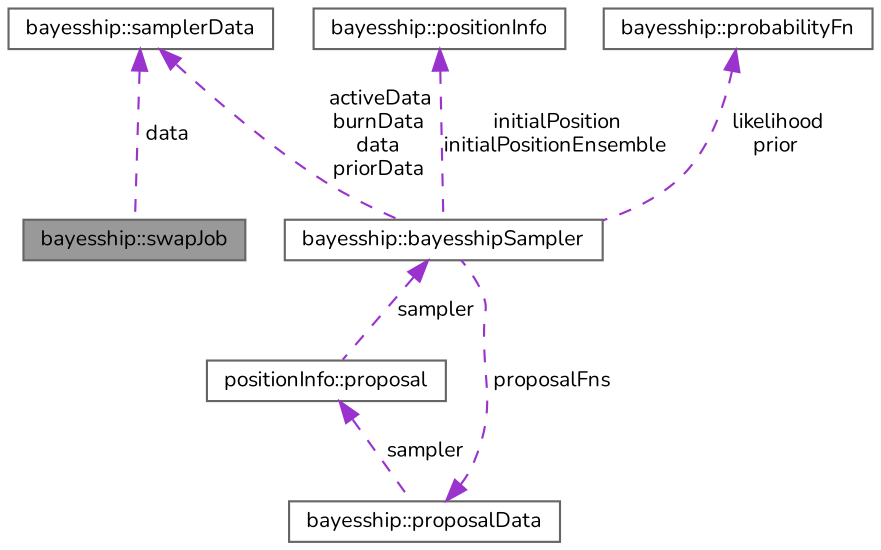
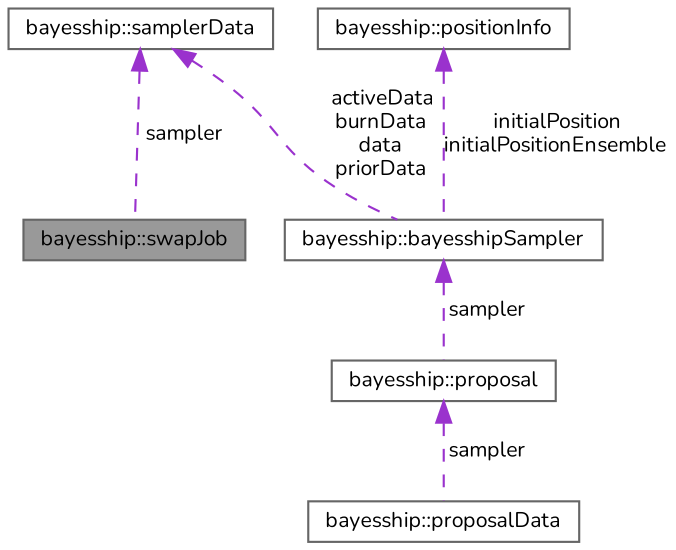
  digraph {
    fontname=Nunito
    node [color=gray40 fillcolor=white fontname=Nunito fontsize=10 shape=box style=filled]
    edge [color=darkorchid3 dir=back fontname=Nunito fontsize=10 labelfontname=Helvetica labelfontsize=10 style=dashed]
    n1 [fillcolor=grey60 fontcolor=black height=0.2 label="bayesship::swapJob" width=0.4]
    n2 [height=0.2 label="bayesship::samplerData" width=0.4]
    n3 [height=0.2 label="bayesship::bayesshipSampler" width=0.4]
-   n4 [height=0.2 label="positionInfo::proposal" width=0.4]
+   n4 [height=0.2 label="bayesship::proposal" width=0.4]
    n5 [height=0.2 label="bayesship::positionInfo" width=0.4]
    n6 [height=0.2 label="bayesship::proposalData" width=0.4]
-   n7 [height=0.2 label="bayesship::probabilityFn" width=0.4]
-   n2 -> n1 [label=" data"]
+   n2 -> n1 [label=" sampler"]
    n2 -> n3 [label=" activeData\nburnData\ndata\npriorData"]
    n3 -> n4 [label=" sampler"]
    n4 -> n6 [label=" sampler"]
    n5 -> n3 [label=" initialPosition\ninitialPositionEnsemble"]
-   n6 -> n3 [label=" proposalFns"]
-   n7 -> n3 [label=" likelihood\nprior"]
  }
